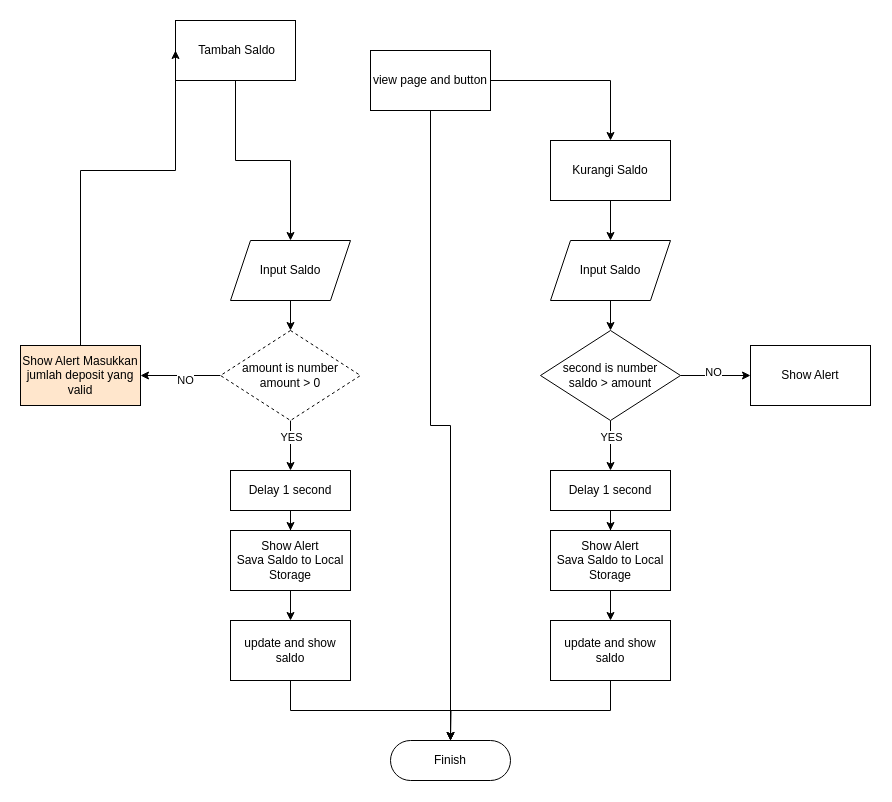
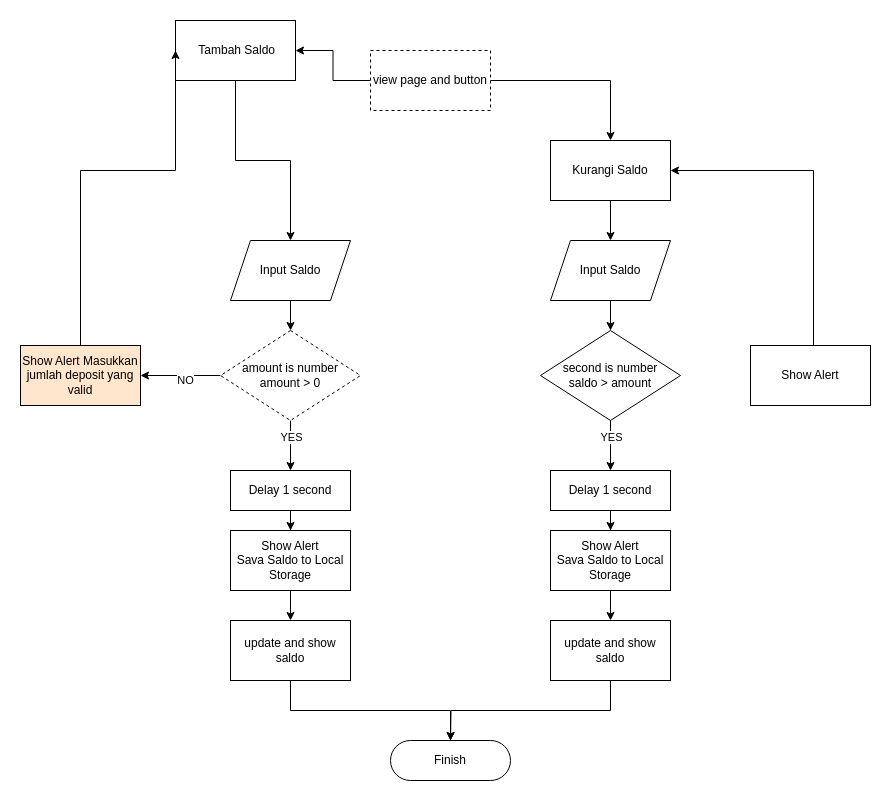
  <mxCell id="0" />
  <mxCell id="1" parent="0" />
- <mxCell id="2" value="" style="edgeStyle=orthogonalEdgeStyle;rounded=0;orthogonalLoop=1;jettySize=auto;html=1;" edge="1" parent="1" source="4" target="41"><mxGeometry relative="1" as="geometry" /></mxCell>
+ <mxCell id="2" value="" style="edgeStyle=orthogonalEdgeStyle;rounded=0;orthogonalLoop=1;jettySize=auto;html=1;" edge="1" parent="1" source="4" target="6"><mxGeometry relative="1" as="geometry" /></mxCell>
  <mxCell id="3" value="" style="edgeStyle=orthogonalEdgeStyle;rounded=0;orthogonalLoop=1;jettySize=auto;html=1;entryX=0.5;entryY=0;entryDx=0;entryDy=0;" edge="1" parent="1" source="4" target="24"><mxGeometry relative="1" as="geometry"><mxPoint x="610" y="140" as="targetPoint" /></mxGeometry></mxCell>
- <mxCell id="4" value="view page and button" style="rounded=0;whiteSpace=wrap;html=1;" vertex="1" parent="1"><mxGeometry x="370" y="50" width="120" height="60" as="geometry" /></mxCell>
+ <mxCell id="4" value="view page and button" style="rounded=0;whiteSpace=wrap;html=1;dashed=1;" vertex="1" parent="1"><mxGeometry x="370" y="50" width="120" height="60" as="geometry" /></mxCell>
  <mxCell id="5" value="" style="edgeStyle=orthogonalEdgeStyle;rounded=0;orthogonalLoop=1;jettySize=auto;html=1;" edge="1" parent="1" source="6" target="8"><mxGeometry relative="1" as="geometry" /></mxCell>
  <mxCell id="6" value="&lt;div&gt;&amp;nbsp;Tambah Saldo&lt;/div&gt;" style="rounded=0;whiteSpace=wrap;html=1;" vertex="1" parent="1"><mxGeometry x="175" y="20" width="120" height="60" as="geometry" /></mxCell>
  <mxCell id="7" value="" style="edgeStyle=orthogonalEdgeStyle;rounded=0;orthogonalLoop=1;jettySize=auto;html=1;" edge="1" parent="1" source="8" target="14"><mxGeometry relative="1" as="geometry" /></mxCell>
  <mxCell id="8" value="Input Saldo" style="shape=parallelogram;perimeter=parallelogramPerimeter;whiteSpace=wrap;html=1;fixedSize=1;rounded=0;" vertex="1" parent="1"><mxGeometry x="230" y="240" width="120" height="60" as="geometry" /></mxCell>
  <mxCell id="9" value="" style="edgeStyle=orthogonalEdgeStyle;rounded=0;orthogonalLoop=1;jettySize=auto;html=1;" edge="1" parent="1" source="14" target="16"><mxGeometry relative="1" as="geometry" /></mxCell>
  <mxCell id="10" value="YES" style="edgeLabel;html=1;align=center;verticalAlign=middle;resizable=0;points=[];" vertex="1" connectable="0" parent="9"><mxGeometry x="-0.375" relative="1" as="geometry"><mxPoint as="offset" /></mxGeometry></mxCell>
  <mxCell id="11" value="" style="edgeStyle=orthogonalEdgeStyle;rounded=0;orthogonalLoop=1;jettySize=auto;html=1;" edge="1" parent="1" source="14" target="18"><mxGeometry relative="1" as="geometry" /></mxCell>
  <mxCell id="12" value="No" style="edgeLabel;html=1;align=center;verticalAlign=middle;resizable=0;points=[];" vertex="1" connectable="0" parent="11"><mxGeometry x="-0.071" y="5" relative="1" as="geometry"><mxPoint as="offset" /></mxGeometry></mxCell>
  <mxCell id="13" value="NO" style="edgeLabel;html=1;align=center;verticalAlign=middle;resizable=0;points=[];" vertex="1" connectable="0" parent="11"><mxGeometry x="-0.099" y="4" relative="1" as="geometry"><mxPoint as="offset" /></mxGeometry></mxCell>
  <mxCell id="14" value="&lt;div&gt;amount is number&lt;/div&gt;&lt;div&gt;amount &amp;gt; 0&lt;/div&gt;" style="rhombus;whiteSpace=wrap;html=1;rounded=0;dashed=1;" vertex="1" parent="1"><mxGeometry x="220" y="330" width="140" height="90" as="geometry" /></mxCell>
  <mxCell id="15" value="" style="edgeStyle=orthogonalEdgeStyle;rounded=0;orthogonalLoop=1;jettySize=auto;html=1;" edge="1" parent="1" source="16" target="20"><mxGeometry relative="1" as="geometry" /></mxCell>
  <mxCell id="16" value="Delay 1 second" style="whiteSpace=wrap;html=1;rounded=0;" vertex="1" parent="1"><mxGeometry x="230" y="470" width="120" height="40" as="geometry" /></mxCell>
  <mxCell id="17" style="edgeStyle=orthogonalEdgeStyle;rounded=0;orthogonalLoop=1;jettySize=auto;html=1;entryX=0;entryY=0.5;entryDx=0;entryDy=0;" edge="1" parent="1" source="18" target="6"><mxGeometry relative="1" as="geometry"><Array as="points"><mxPoint x="80" y="170" /></Array></mxGeometry></mxCell>
  <mxCell id="18" value="Show Alert Masukkan jumlah deposit yang valid" style="whiteSpace=wrap;html=1;rounded=0;fillColor=#ffe6cc;" vertex="1" parent="1"><mxGeometry x="20" y="345" width="120" height="60" as="geometry" /></mxCell>
  <mxCell id="19" value="" style="edgeStyle=orthogonalEdgeStyle;rounded=0;orthogonalLoop=1;jettySize=auto;html=1;" edge="1" parent="1" source="20" target="22"><mxGeometry relative="1" as="geometry" /></mxCell>
  <mxCell id="20" value="&lt;div&gt;Show Alert&lt;/div&gt;&lt;div&gt;Sava Saldo to Local Storage&lt;br&gt;&lt;/div&gt;" style="whiteSpace=wrap;html=1;rounded=0;" vertex="1" parent="1"><mxGeometry x="230" y="530" width="120" height="60" as="geometry" /></mxCell>
  <mxCell id="21" style="edgeStyle=orthogonalEdgeStyle;rounded=0;orthogonalLoop=1;jettySize=auto;html=1;entryX=0.5;entryY=0;entryDx=0;entryDy=0;" edge="1" parent="1" source="22" target="41"><mxGeometry relative="1" as="geometry"><Array as="points"><mxPoint x="290" y="710" /><mxPoint x="450" y="710" /></Array></mxGeometry></mxCell>
  <mxCell id="22" value="update and show saldo" style="whiteSpace=wrap;html=1;rounded=0;" vertex="1" parent="1"><mxGeometry x="230" y="620" width="120" height="60" as="geometry" /></mxCell>
  <mxCell id="23" value="" style="edgeStyle=orthogonalEdgeStyle;rounded=0;orthogonalLoop=1;jettySize=auto;html=1;" edge="1" parent="1" source="24" target="26"><mxGeometry relative="1" as="geometry" /></mxCell>
  <mxCell id="24" value="&lt;div&gt;Kurangi Saldo&lt;br&gt;&lt;/div&gt;" style="rounded=0;whiteSpace=wrap;html=1;" vertex="1" parent="1"><mxGeometry x="550" y="140" width="120" height="60" as="geometry" /></mxCell>
  <mxCell id="25" value="" style="edgeStyle=orthogonalEdgeStyle;rounded=0;orthogonalLoop=1;jettySize=auto;html=1;" edge="1" parent="1" source="26" target="32"><mxGeometry relative="1" as="geometry" /></mxCell>
  <mxCell id="26" value="Input Saldo" style="shape=parallelogram;perimeter=parallelogramPerimeter;whiteSpace=wrap;html=1;fixedSize=1;rounded=0;" vertex="1" parent="1"><mxGeometry x="550" y="240" width="120" height="60" as="geometry" /></mxCell>
  <mxCell id="27" value="" style="edgeStyle=orthogonalEdgeStyle;rounded=0;orthogonalLoop=1;jettySize=auto;html=1;" edge="1" parent="1" source="32" target="34"><mxGeometry relative="1" as="geometry" /></mxCell>
  <mxCell id="28" value="YES" style="edgeLabel;html=1;align=center;verticalAlign=middle;resizable=0;points=[];" vertex="1" connectable="0" parent="27"><mxGeometry x="-0.375" relative="1" as="geometry"><mxPoint as="offset" /></mxGeometry></mxCell>
- <mxCell id="29" value="" style="edgeStyle=orthogonalEdgeStyle;rounded=0;orthogonalLoop=1;jettySize=auto;html=1;entryX=0;entryY=0.5;entryDx=0;entryDy=0;" edge="1" parent="1" source="32" target="36"><mxGeometry relative="1" as="geometry"><mxPoint x="753" y="375" as="targetPoint" /></mxGeometry></mxCell>
- <mxCell id="30" value="No" style="edgeLabel;html=1;align=center;verticalAlign=middle;resizable=0;points=[];" vertex="1" connectable="0" parent="29"><mxGeometry x="-0.071" y="5" relative="1" as="geometry"><mxPoint as="offset" /></mxGeometry></mxCell>
- <mxCell id="31" value="NO" style="edgeLabel;html=1;align=center;verticalAlign=middle;resizable=0;points=[];" vertex="1" connectable="0" parent="29"><mxGeometry x="-0.099" y="4" relative="1" as="geometry"><mxPoint as="offset" /></mxGeometry></mxCell>
  <mxCell id="32" value="&lt;div&gt;second is number&lt;/div&gt;&lt;div&gt;saldo &amp;gt; amount&lt;br&gt;&lt;/div&gt;" style="rhombus;whiteSpace=wrap;html=1;rounded=0;" vertex="1" parent="1"><mxGeometry x="540" y="330" width="140" height="90" as="geometry" /></mxCell>
  <mxCell id="33" value="" style="edgeStyle=orthogonalEdgeStyle;rounded=0;orthogonalLoop=1;jettySize=auto;html=1;" edge="1" parent="1" source="34" target="38"><mxGeometry relative="1" as="geometry" /></mxCell>
  <mxCell id="34" value="Delay 1 second" style="whiteSpace=wrap;html=1;rounded=0;" vertex="1" parent="1"><mxGeometry x="550" y="470" width="120" height="40" as="geometry" /></mxCell>
+ <mxCell id="35" style="edgeStyle=orthogonalEdgeStyle;rounded=0;orthogonalLoop=1;jettySize=auto;html=1;entryX=1;entryY=0.5;entryDx=0;entryDy=0;exitX=0.5;exitY=0;exitDx=0;exitDy=0;" edge="1" parent="1" source="36" target="24"><mxGeometry relative="1" as="geometry"><Array as="points"><mxPoint x="813" y="350" /><mxPoint x="813" y="170" /></Array><mxPoint x="813" y="345" as="sourcePoint" /></mxGeometry></mxCell>
  <mxCell id="36" value="Show Alert " style="whiteSpace=wrap;html=1;rounded=0;" vertex="1" parent="1"><mxGeometry x="750" y="345" width="120" height="60" as="geometry" /></mxCell>
  <mxCell id="37" value="" style="edgeStyle=orthogonalEdgeStyle;rounded=0;orthogonalLoop=1;jettySize=auto;html=1;" edge="1" parent="1" source="38" target="40"><mxGeometry relative="1" as="geometry" /></mxCell>
  <mxCell id="38" value="&lt;div&gt;Show Alert&lt;/div&gt;&lt;div&gt;Sava Saldo to Local Storage&lt;br&gt;&lt;/div&gt;" style="whiteSpace=wrap;html=1;rounded=0;" vertex="1" parent="1"><mxGeometry x="550" y="530" width="120" height="60" as="geometry" /></mxCell>
  <mxCell id="39" style="edgeStyle=orthogonalEdgeStyle;rounded=0;orthogonalLoop=1;jettySize=auto;html=1;exitX=0.5;exitY=1;exitDx=0;exitDy=0;" edge="1" parent="1" source="40"><mxGeometry relative="1" as="geometry"><mxPoint x="450" y="740" as="targetPoint" /></mxGeometry></mxCell>
  <mxCell id="40" value="update and show saldo" style="whiteSpace=wrap;html=1;rounded=0;" vertex="1" parent="1"><mxGeometry x="550" y="620" width="120" height="60" as="geometry" /></mxCell>
  <mxCell id="41" value="Finish" style="rounded=1;whiteSpace=wrap;html=1;fontSize=12;glass=0;strokeWidth=1;shadow=0;arcSize=50;" vertex="1" parent="1"><mxGeometry x="390" y="740" width="120" height="40" as="geometry" /></mxCell>
